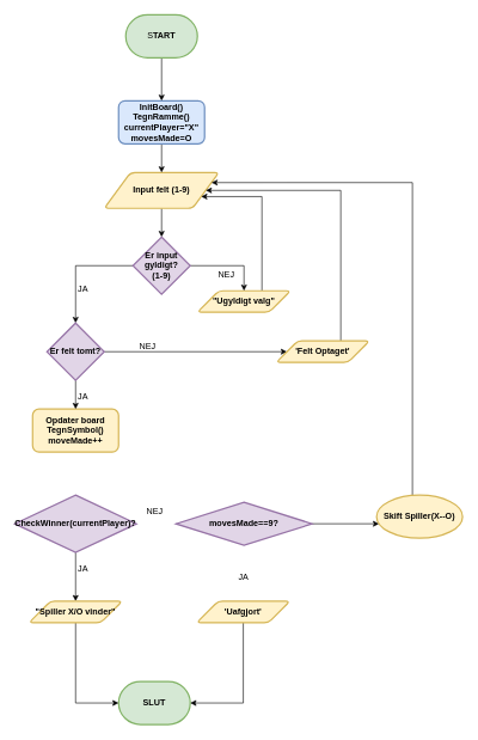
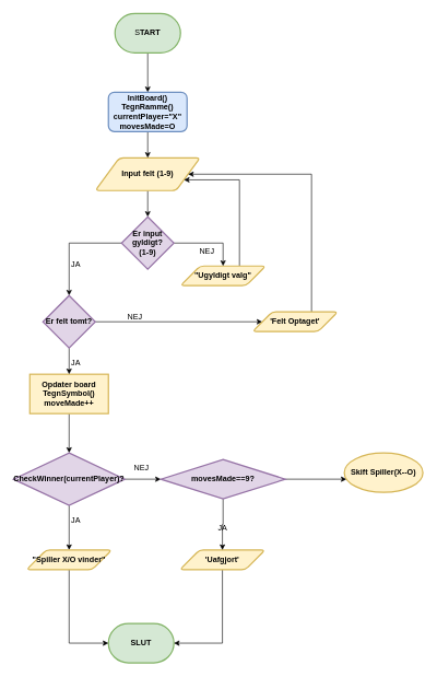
  <mxCell id="0" />
  <mxCell id="1" parent="0" />
  <mxCell id="2" value="" style="edgeStyle=orthogonalEdgeStyle;rounded=0;orthogonalLoop=1;jettySize=auto;html=1;" edge="1" parent="1" source="3" target="10"><mxGeometry relative="1" as="geometry" /></mxCell>
  <mxCell id="3" value="S&lt;b&gt;TART&lt;/b&gt;" style="strokeWidth=2;html=1;shape=mxgraph.flowchart.terminator;whiteSpace=wrap;fillColor=#d5e8d4;strokeColor=#82b366;" vertex="1" parent="1"><mxGeometry x="175" y="20" width="100" height="60" as="geometry" /></mxCell>
  <mxCell id="4" value="&lt;b&gt;SLUT&lt;/b&gt;" style="strokeWidth=2;html=1;shape=mxgraph.flowchart.terminator;whiteSpace=wrap;fillColor=#d5e8d4;strokeColor=#82b366;" vertex="1" parent="1"><mxGeometry x="165" y="950" width="100" height="60" as="geometry" /></mxCell>
  <mxCell id="5" value="" style="edgeStyle=orthogonalEdgeStyle;rounded=0;orthogonalLoop=1;jettySize=auto;html=1;" edge="1" parent="1" source="6" target="15"><mxGeometry relative="1" as="geometry" /></mxCell>
  <mxCell id="6" value="&lt;b&gt;Input felt (1-9)&lt;/b&gt;" style="shape=parallelogram;html=1;strokeWidth=2;perimeter=parallelogramPerimeter;whiteSpace=wrap;rounded=1;arcSize=12;size=0.23;fillColor=#fff2cc;strokeColor=#d6b656;" vertex="1" parent="1"><mxGeometry x="145" y="240" width="160" height="50" as="geometry" /></mxCell>
  <mxCell id="7" style="edgeStyle=orthogonalEdgeStyle;rounded=0;orthogonalLoop=1;jettySize=auto;html=1;entryX=1;entryY=0.75;entryDx=0;entryDy=0;" edge="1" parent="1" source="8" target="6"><mxGeometry relative="1" as="geometry"><Array as="points"><mxPoint x="365" y="274" /></Array></mxGeometry></mxCell>
  <mxCell id="8" value="&quot;Ugyldigt valg&quot;" style="shape=parallelogram;html=1;strokeWidth=2;perimeter=parallelogramPerimeter;whiteSpace=wrap;rounded=1;arcSize=12;size=0.23;fontStyle=1;fillColor=#fff2cc;strokeColor=#d6b656;" vertex="1" parent="1"><mxGeometry x="275" y="405" width="130" height="30" as="geometry" /></mxCell>
  <mxCell id="9" value="" style="edgeStyle=orthogonalEdgeStyle;rounded=0;orthogonalLoop=1;jettySize=auto;html=1;" edge="1" parent="1" source="10" target="6"><mxGeometry relative="1" as="geometry" /></mxCell>
  <mxCell id="10" value="&lt;b&gt;InitBoard()&lt;/b&gt;&lt;div&gt;&lt;b&gt;TegnRamme()&lt;/b&gt;&lt;/div&gt;&lt;div&gt;&lt;b&gt;currentPlayer=&quot;X&quot;&lt;/b&gt;&lt;/div&gt;&lt;div&gt;&lt;b&gt;movesMade=O&lt;/b&gt;&lt;/div&gt;" style="rounded=1;whiteSpace=wrap;html=1;strokeWidth=2;fillColor=#dae8fc;strokeColor=#6c8ebf;" vertex="1" parent="1"><mxGeometry x="165" y="140" width="120" height="60" as="geometry" /></mxCell>
- <mxCell id="12" value="Opdater board TegnSymbol()&lt;div&gt;moveMade++&lt;/div&gt;" style="rounded=1;whiteSpace=wrap;html=1;strokeWidth=2;fontStyle=1;fillColor=#fff2cc;strokeColor=#d6b656;" vertex="1" parent="1"><mxGeometry x="45" y="570" width="120" height="60" as="geometry" /></mxCell>
+ <mxCell id="11" value="" style="edgeStyle=orthogonalEdgeStyle;rounded=0;orthogonalLoop=1;jettySize=auto;html=1;" edge="1" parent="1" source="12" target="18"><mxGeometry relative="1" as="geometry" /></mxCell>
+ <mxCell id="12" value="Opdater board TegnSymbol()&lt;div&gt;moveMade++&lt;/div&gt;" style="whiteSpace=wrap;html=1;strokeWidth=2;fontStyle=1;fillColor=#fff2cc;strokeColor=#d6b656;rounded=0;" vertex="1" parent="1"><mxGeometry x="45" y="570" width="120" height="60" as="geometry" /></mxCell>
  <mxCell id="13" value="" style="edgeStyle=orthogonalEdgeStyle;rounded=0;orthogonalLoop=1;jettySize=auto;html=1;" edge="1" parent="1" source="15" target="21"><mxGeometry relative="1" as="geometry"><Array as="points"><mxPoint x="105" y="370" /></Array></mxGeometry></mxCell>
  <mxCell id="14" value="" style="edgeStyle=orthogonalEdgeStyle;rounded=0;orthogonalLoop=1;jettySize=auto;html=1;" edge="1" parent="1" source="15" target="8"><mxGeometry relative="1" as="geometry"><Array as="points"><mxPoint x="340" y="370" /></Array></mxGeometry></mxCell>
  <mxCell id="15" value="&lt;b&gt;Er input gyldigt?&lt;/b&gt;&lt;div&gt;&lt;b&gt;(1-9)&lt;/b&gt;&lt;/div&gt;" style="rhombus;whiteSpace=wrap;html=1;strokeWidth=2;fontStyle=0;fillColor=#e1d5e7;strokeColor=#9673a6;" vertex="1" parent="1"><mxGeometry x="185" y="330" width="80" height="80" as="geometry" /></mxCell>
  <mxCell id="16" value="" style="edgeStyle=orthogonalEdgeStyle;rounded=0;orthogonalLoop=1;jettySize=auto;html=1;" edge="1" parent="1" source="18" target="25"><mxGeometry relative="1" as="geometry" /></mxCell>
+ <mxCell id="17" value="" style="edgeStyle=orthogonalEdgeStyle;rounded=0;orthogonalLoop=1;jettySize=auto;html=1;" edge="1" parent="1" source="18" target="30"><mxGeometry relative="1" as="geometry" /></mxCell>
  <mxCell id="18" value="CheckWinner(currentPlayer)?" style="rhombus;whiteSpace=wrap;html=1;strokeWidth=2;fillColor=#e1d5e7;strokeColor=#9673a6;fontStyle=1" vertex="1" parent="1"><mxGeometry x="20" y="690" width="170" height="80" as="geometry" /></mxCell>
  <mxCell id="19" value="" style="edgeStyle=orthogonalEdgeStyle;rounded=0;orthogonalLoop=1;jettySize=auto;html=1;" edge="1" parent="1" source="21" target="12"><mxGeometry relative="1" as="geometry" /></mxCell>
  <mxCell id="20" value="" style="edgeStyle=orthogonalEdgeStyle;rounded=0;orthogonalLoop=1;jettySize=auto;html=1;" edge="1" parent="1" source="21" target="23"><mxGeometry relative="1" as="geometry" /></mxCell>
  <mxCell id="21" value="&lt;b&gt;Er felt tomt?&lt;/b&gt;" style="rhombus;whiteSpace=wrap;html=1;strokeWidth=2;fillColor=#e1d5e7;strokeColor=#9673a6;" vertex="1" parent="1"><mxGeometry x="65" y="450" width="80" height="80" as="geometry" /></mxCell>
  <mxCell id="22" style="edgeStyle=orthogonalEdgeStyle;rounded=0;orthogonalLoop=1;jettySize=auto;html=1;entryX=1;entryY=0.5;entryDx=0;entryDy=0;" edge="1" parent="1" source="23" target="6"><mxGeometry relative="1" as="geometry"><Array as="points"><mxPoint x="475" y="265" /></Array></mxGeometry></mxCell>
  <mxCell id="23" value="'Felt Optaget'" style="shape=parallelogram;html=1;strokeWidth=2;perimeter=parallelogramPerimeter;whiteSpace=wrap;rounded=1;arcSize=12;size=0.23;fontStyle=1;fillColor=#fff2cc;strokeColor=#d6b656;" vertex="1" parent="1"><mxGeometry x="385" y="475" width="130" height="30" as="geometry" /></mxCell>
  <mxCell id="24" value="" style="edgeStyle=orthogonalEdgeStyle;rounded=0;orthogonalLoop=1;jettySize=auto;html=1;" edge="1" parent="1" source="25" target="4"><mxGeometry relative="1" as="geometry"><Array as="points"><mxPoint x="105" y="980" /></Array></mxGeometry></mxCell>
  <mxCell id="25" value="&quot;Spiller X/O vinder&quot;" style="shape=parallelogram;html=1;strokeWidth=2;perimeter=parallelogramPerimeter;whiteSpace=wrap;rounded=1;arcSize=12;size=0.23;fontStyle=1;fillColor=#fff2cc;strokeColor=#d6b656;" vertex="1" parent="1"><mxGeometry x="40" y="838" width="130" height="30" as="geometry" /></mxCell>
  <mxCell id="26" value="" style="edgeStyle=orthogonalEdgeStyle;rounded=0;orthogonalLoop=1;jettySize=auto;html=1;" edge="1" parent="1" source="27" target="4"><mxGeometry relative="1" as="geometry"><Array as="points"><mxPoint x="339" y="980" /></Array></mxGeometry></mxCell>
  <mxCell id="27" value="'Uafgjort'" style="shape=parallelogram;html=1;strokeWidth=2;perimeter=parallelogramPerimeter;whiteSpace=wrap;rounded=1;arcSize=12;size=0.23;fontStyle=1;fillColor=#fff2cc;strokeColor=#d6b656;" vertex="1" parent="1"><mxGeometry x="274" y="838" width="130" height="30" as="geometry" /></mxCell>
+ <mxCell id="28" value="" style="edgeStyle=orthogonalEdgeStyle;rounded=0;orthogonalLoop=1;jettySize=auto;html=1;" edge="1" parent="1" source="30" target="27"><mxGeometry relative="1" as="geometry" /></mxCell>
  <mxCell id="29" value="" style="edgeStyle=orthogonalEdgeStyle;rounded=0;orthogonalLoop=1;jettySize=auto;html=1;" edge="1" parent="1" source="30" target="32"><mxGeometry relative="1" as="geometry"><Array as="points"><mxPoint x="535" y="730" /></Array></mxGeometry></mxCell>
  <mxCell id="30" value="&lt;b&gt;movesMade==9?&lt;/b&gt;" style="rhombus;whiteSpace=wrap;html=1;strokeWidth=2;fillColor=#e1d5e7;strokeColor=#9673a6;" vertex="1" parent="1"><mxGeometry x="245" y="700" width="190" height="60" as="geometry" /></mxCell>
- <mxCell id="31" style="edgeStyle=orthogonalEdgeStyle;rounded=0;orthogonalLoop=1;jettySize=auto;html=1;entryX=1;entryY=0.25;entryDx=0;entryDy=0;" edge="1" parent="1" source="32" target="6"><mxGeometry relative="1" as="geometry"><mxPoint x="575" y="240" as="targetPoint" /><Array as="points"><mxPoint x="575" y="254" /></Array></mxGeometry></mxCell>
  <mxCell id="32" value="Skift Spiller(X--O)" style="ellipse;whiteSpace=wrap;html=1;strokeWidth=2;fontStyle=1;fillColor=#fff2cc;strokeColor=#d6b656;" vertex="1" parent="1"><mxGeometry x="525" y="690" width="120" height="60" as="geometry" /></mxCell>
  <mxCell id="33" value="JA" style="text;html=1;align=center;verticalAlign=middle;resizable=0;points=[];autosize=1;strokeColor=none;fillColor=none;" vertex="1" parent="1"><mxGeometry x="95" y="388" width="40" height="30" as="geometry" /></mxCell>
  <mxCell id="34" value="NEJ" style="text;html=1;align=center;verticalAlign=middle;resizable=0;points=[];autosize=1;strokeColor=none;fillColor=none;" vertex="1" parent="1"><mxGeometry x="290" y="368" width="50" height="30" as="geometry" /></mxCell>
  <mxCell id="35" value="NEJ" style="text;html=1;align=center;verticalAlign=middle;resizable=0;points=[];autosize=1;strokeColor=none;fillColor=none;" vertex="1" parent="1"><mxGeometry x="180" y="468" width="50" height="30" as="geometry" /></mxCell>
  <mxCell id="36" value="JA" style="text;html=1;align=center;verticalAlign=middle;resizable=0;points=[];autosize=1;strokeColor=none;fillColor=none;" vertex="1" parent="1"><mxGeometry x="95" y="538" width="40" height="30" as="geometry" /></mxCell>
  <mxCell id="37" value="JA" style="text;html=1;align=center;verticalAlign=middle;resizable=0;points=[];autosize=1;strokeColor=none;fillColor=none;" vertex="1" parent="1"><mxGeometry x="95" y="778" width="40" height="30" as="geometry" /></mxCell>
  <mxCell id="38" value="NEJ" style="text;html=1;align=center;verticalAlign=middle;resizable=0;points=[];autosize=1;strokeColor=none;fillColor=none;" vertex="1" parent="1"><mxGeometry x="190" y="698" width="50" height="30" as="geometry" /></mxCell>
  <mxCell id="39" value="JA" style="text;html=1;align=center;verticalAlign=middle;resizable=0;points=[];autosize=1;strokeColor=none;fillColor=none;" vertex="1" parent="1"><mxGeometry x="319" y="790" width="40" height="30" as="geometry" /></mxCell>
